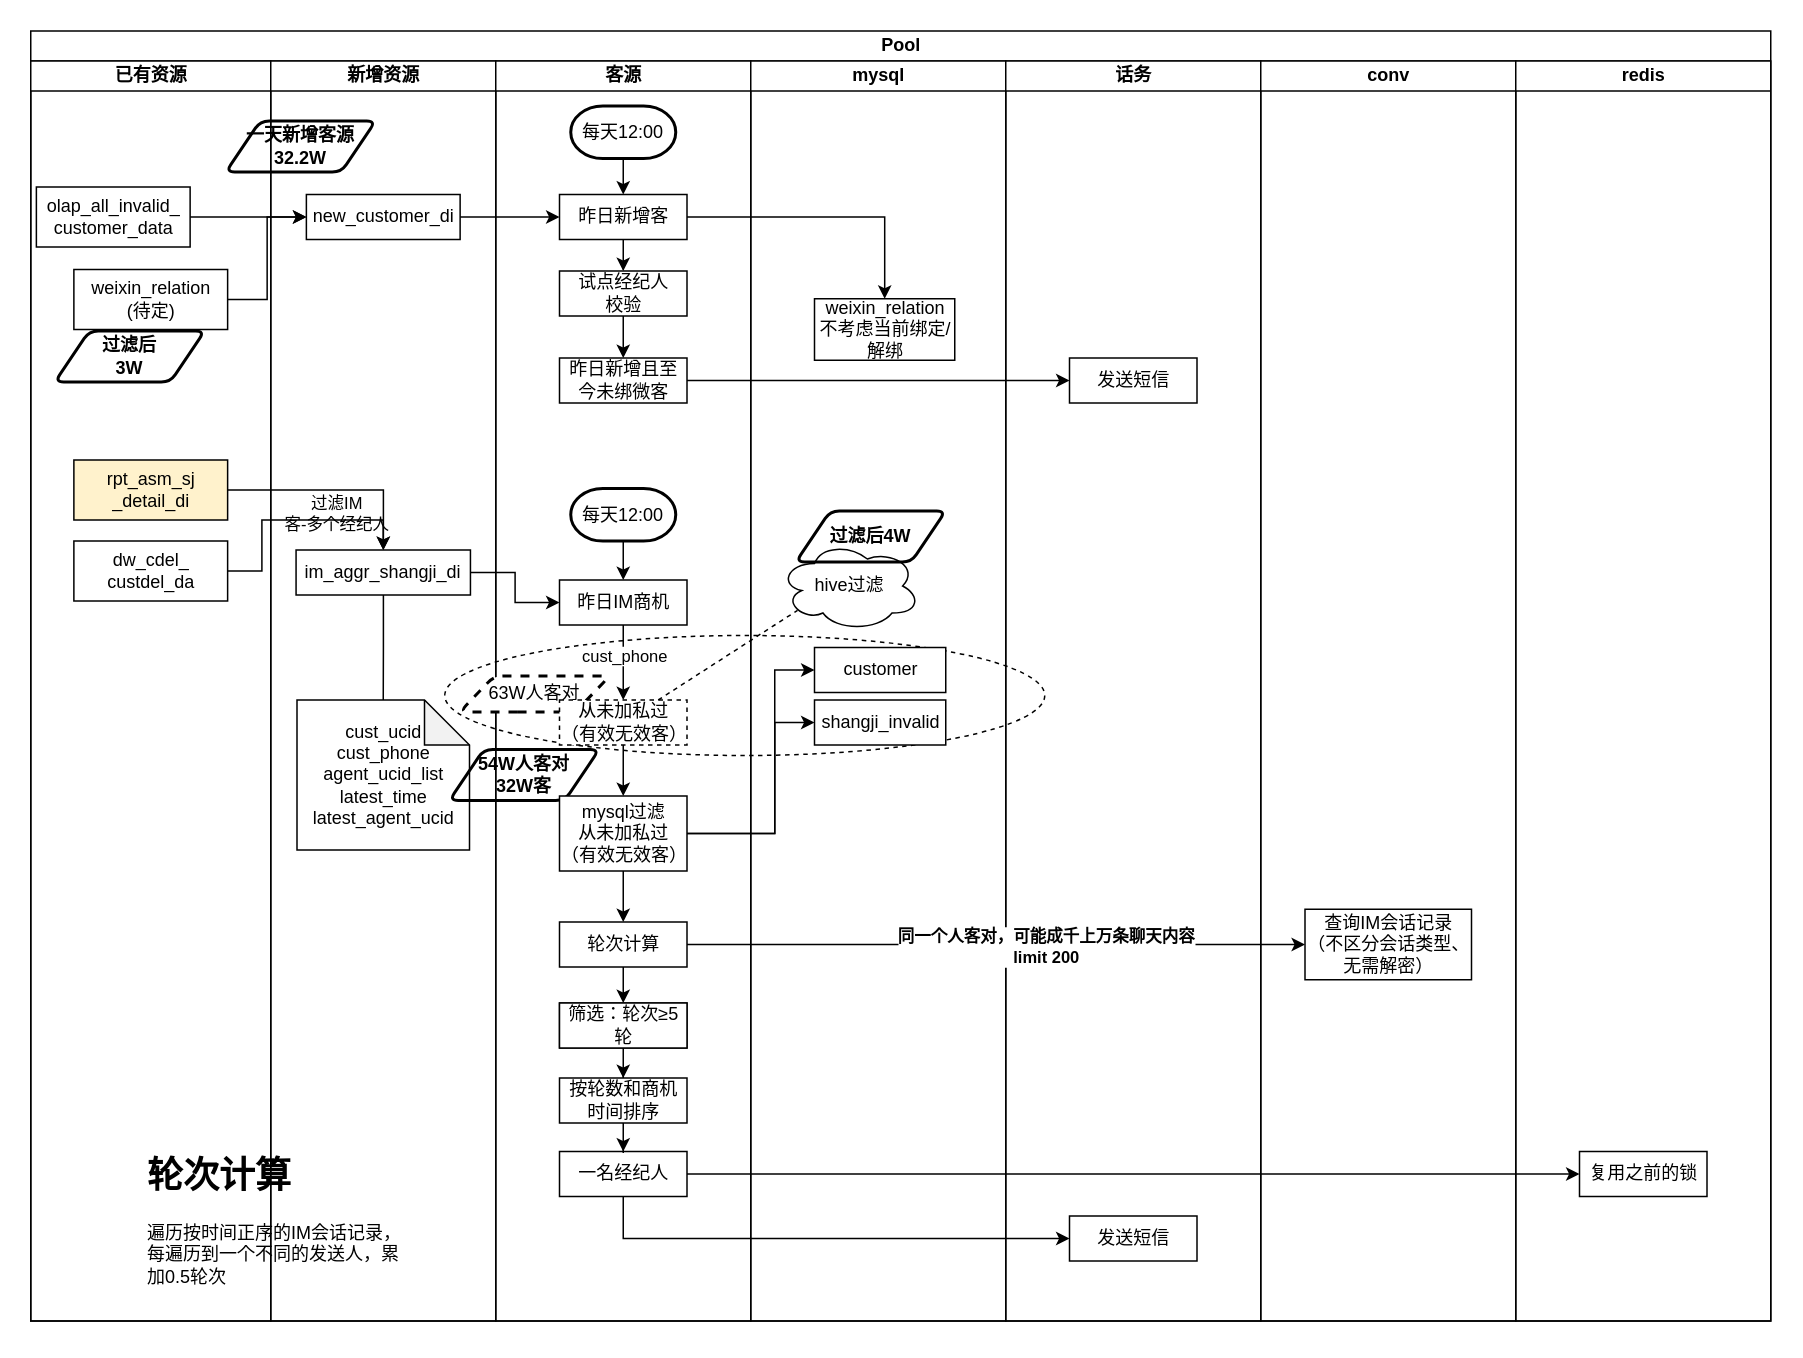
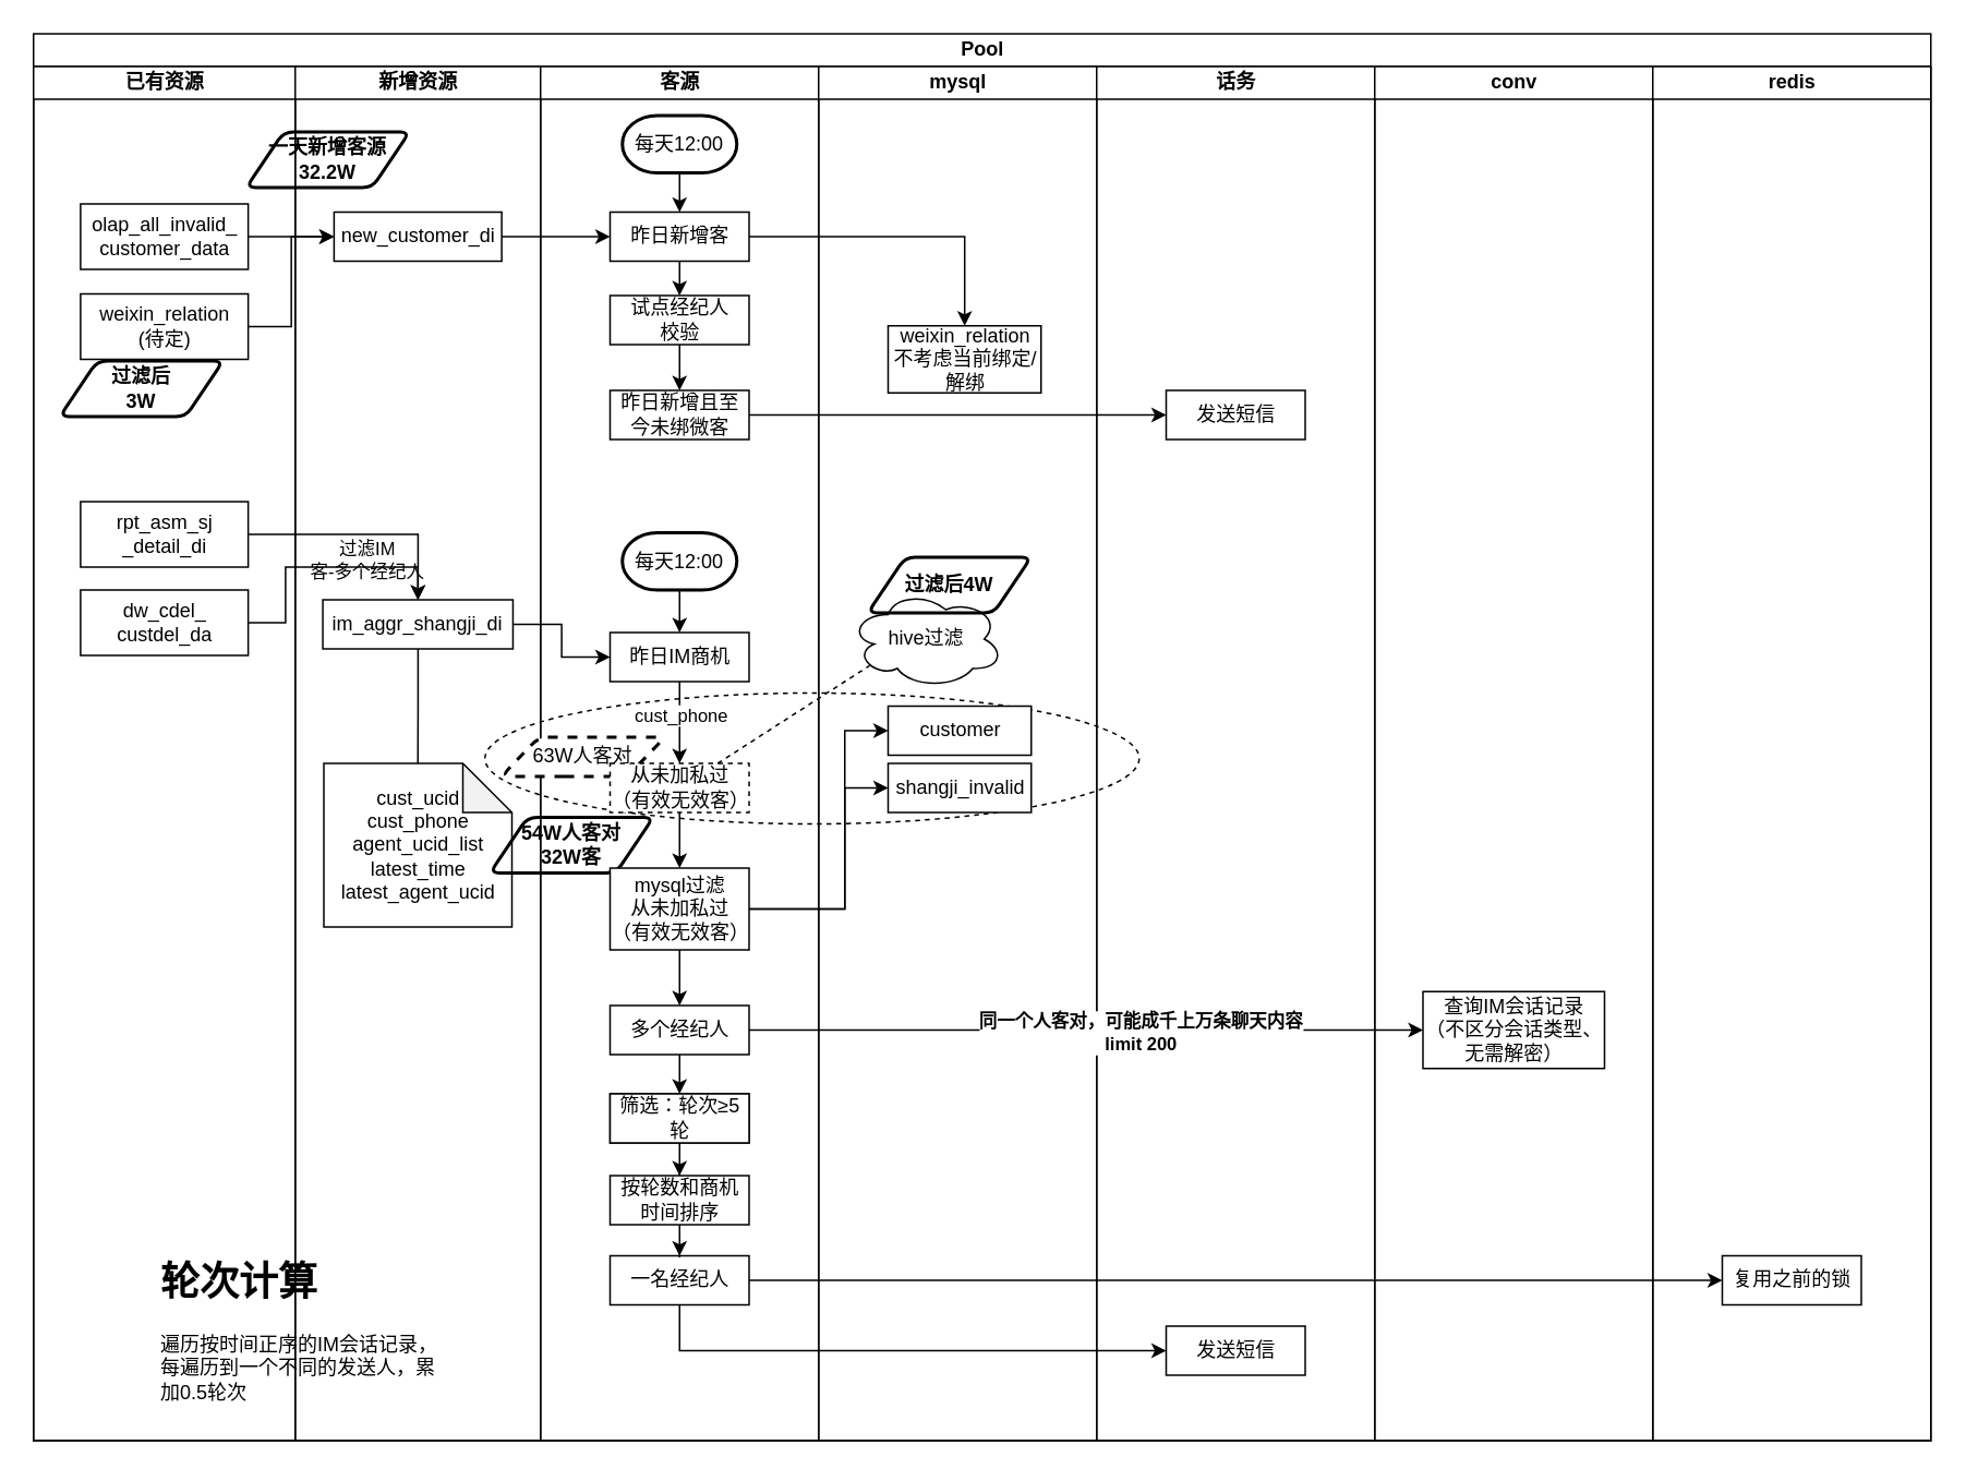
  <mxCell id="0" />
  <mxCell id="1" parent="0" />
  <mxCell id="2" value="&lt;h1 style=&quot;margin-top: 0px;&quot;&gt;轮次计算&lt;/h1&gt;&lt;p&gt;遍历按时间正序的IM会话记录，每遍历到一个不同的发送人，累加0.5轮次&lt;/p&gt;" style="text;html=1;whiteSpace=wrap;overflow=hidden;rounded=0;movable=1;resizable=1;rotatable=1;deletable=1;editable=1;locked=0;connectable=1;" vertex="1" parent="1"><mxGeometry x="96" y="763" width="180" height="120" as="geometry" /></mxCell>
  <mxCell id="3" value="" style="ellipse;whiteSpace=wrap;html=1;fillColor=none;dashed=1;" vertex="1" parent="1"><mxGeometry x="296" y="423" width="400" height="80" as="geometry" /></mxCell>
  <mxCell id="4" value="Pool" style="swimlane;childLayout=stackLayout;resizeParent=1;resizeParentMax=0;startSize=20;html=1;" parent="1" vertex="1"><mxGeometry x="20" y="20" width="1160" height="860" as="geometry" /></mxCell>
  <mxCell id="5" value="已有资源" style="swimlane;startSize=20;html=1;" parent="4" vertex="1"><mxGeometry y="20" width="160" height="840" as="geometry" /></mxCell>
- <mxCell id="6" value="rpt_asm_sj&lt;div&gt;_detail_di&lt;/div&gt;" style="rounded=0;whiteSpace=wrap;html=1;fillColor=#fff2cc;" parent="5" vertex="1"><mxGeometry x="28.75" y="266" width="102.5" height="40" as="geometry" /></mxCell>
+ <mxCell id="6" value="rpt_asm_sj&lt;div&gt;_detail_di&lt;/div&gt;" style="rounded=0;whiteSpace=wrap;html=1;" parent="5" vertex="1"><mxGeometry x="28.75" y="266" width="102.5" height="40" as="geometry" /></mxCell>
  <mxCell id="7" value="dw_cdel_&lt;div&gt;custdel_da&lt;/div&gt;" style="rounded=0;whiteSpace=wrap;html=1;" vertex="1" parent="5"><mxGeometry x="28.75" y="320" width="102.5" height="40" as="geometry" /></mxCell>
  <mxCell id="8" value="过滤后&lt;div&gt;3W&lt;/div&gt;" style="shape=parallelogram;html=1;strokeWidth=2;perimeter=parallelogramPerimeter;whiteSpace=wrap;rounded=1;arcSize=12;size=0.23;fillColor=none;fontStyle=1" vertex="1" parent="5"><mxGeometry x="16" y="180" width="100" height="34" as="geometry" /></mxCell>
  <mxCell id="9" value="新增资源" style="swimlane;startSize=20;html=1;" parent="4" vertex="1"><mxGeometry x="160" y="20" width="150" height="840" as="geometry" /></mxCell>
  <mxCell id="10" style="edgeStyle=orthogonalEdgeStyle;rounded=0;orthogonalLoop=1;jettySize=auto;html=1;endArrow=none;endFill=0;" edge="1" parent="9" source="11" target="12"><mxGeometry relative="1" as="geometry" /></mxCell>
  <mxCell id="11" value="im_aggr_shangji_di" style="rounded=0;whiteSpace=wrap;html=1;" parent="9" vertex="1"><mxGeometry x="16.88" y="326" width="116.25" height="30" as="geometry" /></mxCell>
  <mxCell id="12" value="cust_ucid&lt;div&gt;cust_phone&lt;/div&gt;&lt;div&gt;agent_ucid_list&lt;/div&gt;&lt;div&gt;latest_time&lt;/div&gt;&lt;div&gt;latest_agent_ucid&lt;/div&gt;" style="shape=note;whiteSpace=wrap;html=1;backgroundOutline=1;darkOpacity=0.05;" parent="9" vertex="1"><mxGeometry x="17.5" y="426" width="115" height="100" as="geometry" /></mxCell>
  <mxCell id="13" value="一天新增客源&lt;div&gt;32.2W&lt;/div&gt;" style="shape=parallelogram;html=1;strokeWidth=2;perimeter=parallelogramPerimeter;whiteSpace=wrap;rounded=1;arcSize=12;size=0.23;fillColor=none;fontStyle=1" vertex="1" parent="9"><mxGeometry x="-30" y="40" width="100" height="34" as="geometry" /></mxCell>
  <mxCell id="14" value="客源" style="swimlane;startSize=20;html=1;" parent="4" vertex="1"><mxGeometry x="310" y="20" width="170" height="840" as="geometry" /></mxCell>
  <mxCell id="15" value="63W人客对" style="shape=parallelogram;html=1;strokeWidth=2;perimeter=parallelogramPerimeter;whiteSpace=wrap;rounded=1;arcSize=12;size=0.23;dashed=1;" vertex="1" parent="14"><mxGeometry x="-24" y="410" width="100" height="24" as="geometry" /></mxCell>
  <mxCell id="16" value="每天12:00" style="strokeWidth=2;html=1;shape=mxgraph.flowchart.terminator;whiteSpace=wrap;" parent="14" vertex="1"><mxGeometry x="50" y="30" width="70" height="35" as="geometry" /></mxCell>
  <mxCell id="17" style="edgeStyle=orthogonalEdgeStyle;rounded=0;orthogonalLoop=1;jettySize=auto;html=1;" parent="14" source="18" target="21" edge="1"><mxGeometry relative="1" as="geometry" /></mxCell>
  <mxCell id="18" value="每天12:00" style="strokeWidth=2;html=1;shape=mxgraph.flowchart.terminator;whiteSpace=wrap;" parent="14" vertex="1"><mxGeometry x="50" y="285" width="70" height="35" as="geometry" /></mxCell>
  <mxCell id="19" style="edgeStyle=orthogonalEdgeStyle;rounded=0;orthogonalLoop=1;jettySize=auto;html=1;" parent="14" source="21" target="23" edge="1"><mxGeometry relative="1" as="geometry" /></mxCell>
  <mxCell id="20" value="cust_phone" style="edgeLabel;html=1;align=center;verticalAlign=middle;resizable=0;points=[];" parent="19" vertex="1" connectable="0"><mxGeometry x="-0.36" y="-4" relative="1" as="geometry"><mxPoint x="4" y="4" as="offset" /></mxGeometry></mxCell>
  <mxCell id="21" value="昨日IM商机" style="rounded=0;whiteSpace=wrap;html=1;" parent="14" vertex="1"><mxGeometry x="42.5" y="346" width="85" height="30" as="geometry" /></mxCell>
  <mxCell id="22" style="edgeStyle=orthogonalEdgeStyle;rounded=0;orthogonalLoop=1;jettySize=auto;html=1;" edge="1" parent="14" source="23" target="26"><mxGeometry relative="1" as="geometry" /></mxCell>
  <mxCell id="23" value="从未加私过&lt;div&gt;（有效无效客）&lt;/div&gt;" style="rounded=0;whiteSpace=wrap;html=1;dashed=1;" parent="14" vertex="1"><mxGeometry x="42.5" y="426" width="85" height="30" as="geometry" /></mxCell>
  <mxCell id="24" value="一名经纪人" style="rounded=0;whiteSpace=wrap;html=1;" parent="14" vertex="1"><mxGeometry x="42.5" y="727" width="85" height="30" as="geometry" /></mxCell>
  <mxCell id="25" value="&lt;div&gt;54W人客对&lt;/div&gt;32W客" style="shape=parallelogram;html=1;strokeWidth=2;perimeter=parallelogramPerimeter;whiteSpace=wrap;rounded=1;arcSize=12;size=0.23;fillColor=none;fontStyle=1" vertex="1" parent="14"><mxGeometry x="-31" y="459" width="100" height="34" as="geometry" /></mxCell>
  <mxCell id="26" value="mysql过滤&lt;div&gt;从未加私过&lt;div&gt;（有效无效客）&lt;/div&gt;&lt;/div&gt;" style="rounded=0;whiteSpace=wrap;html=1;" vertex="1" parent="14"><mxGeometry x="42.5" y="490" width="85" height="50" as="geometry" /></mxCell>
  <mxCell id="27" value="试点经纪人&lt;div&gt;校验&lt;/div&gt;" style="rounded=0;whiteSpace=wrap;html=1;" vertex="1" parent="14"><mxGeometry x="42.5" y="140" width="85" height="30" as="geometry" /></mxCell>
  <mxCell id="28" style="edgeStyle=orthogonalEdgeStyle;rounded=0;orthogonalLoop=1;jettySize=auto;html=1;entryX=0;entryY=0.5;entryDx=0;entryDy=0;" parent="4" source="24" target="41" edge="1"><mxGeometry relative="1" as="geometry" /></mxCell>
  <mxCell id="29" value="mysql" style="swimlane;startSize=20;html=1;" parent="4" vertex="1"><mxGeometry x="480" y="20" width="170" height="840" as="geometry" /></mxCell>
  <mxCell id="30" value="customer" style="rounded=0;whiteSpace=wrap;html=1;" parent="29" vertex="1"><mxGeometry x="42.5" y="391" width="87.5" height="30" as="geometry" /></mxCell>
  <mxCell id="31" value="shangji_invalid" style="rounded=0;whiteSpace=wrap;html=1;" parent="29" vertex="1"><mxGeometry x="42.5" y="426" width="87.5" height="30" as="geometry" /></mxCell>
  <mxCell id="32" value="hive过滤" style="ellipse;shape=cloud;whiteSpace=wrap;html=1;" vertex="1" parent="29"><mxGeometry x="19" y="320" width="94" height="60" as="geometry" /></mxCell>
  <mxCell id="33" value="weixin_relation&lt;div&gt;不考虑当前绑定/解绑&lt;/div&gt;" style="rounded=0;whiteSpace=wrap;html=1;" parent="29" vertex="1"><mxGeometry x="42.5" y="158.5" width="93.5" height="41" as="geometry" /></mxCell>
  <mxCell id="34" value="过滤后4W" style="shape=parallelogram;html=1;strokeWidth=2;perimeter=parallelogramPerimeter;whiteSpace=wrap;rounded=1;arcSize=12;size=0.23;fillColor=none;fontStyle=1" vertex="1" parent="29"><mxGeometry x="30" y="300" width="100" height="34" as="geometry" /></mxCell>
  <mxCell id="35" value="话务" style="swimlane;startSize=20;html=1;" parent="4" vertex="1"><mxGeometry x="650" y="20" width="170" height="840" as="geometry" /></mxCell>
  <mxCell id="36" value="发送短信" style="rounded=0;whiteSpace=wrap;html=1;" parent="35" vertex="1"><mxGeometry x="42.5" y="198" width="85" height="30" as="geometry" /></mxCell>
  <mxCell id="37" value="发送短信" style="rounded=0;whiteSpace=wrap;html=1;" parent="35" vertex="1"><mxGeometry x="42.5" y="770" width="85" height="30" as="geometry" /></mxCell>
  <mxCell id="38" value="conv" style="swimlane;startSize=20;html=1;" parent="4" vertex="1"><mxGeometry x="820" y="20" width="170" height="840" as="geometry" /></mxCell>
  <mxCell id="39" value="查询IM会话记录（不区分会话类型、无需解密）" style="rounded=0;whiteSpace=wrap;html=1;" parent="38" vertex="1"><mxGeometry x="29.5" y="565.5" width="111" height="47" as="geometry" /></mxCell>
  <mxCell id="40" value="redis" style="swimlane;startSize=20;html=1;" vertex="1" parent="4"><mxGeometry x="990" y="20" width="170" height="840" as="geometry" /></mxCell>
  <mxCell id="41" value="复用之前的锁" style="rounded=0;whiteSpace=wrap;html=1;" vertex="1" parent="40"><mxGeometry x="42.5" y="727" width="85" height="30" as="geometry" /></mxCell>
  <mxCell id="42" style="edgeStyle=orthogonalEdgeStyle;rounded=0;orthogonalLoop=1;jettySize=auto;html=1;entryX=0;entryY=0.5;entryDx=0;entryDy=0;" parent="4" source="11" target="21" edge="1"><mxGeometry relative="1" as="geometry"><mxPoint x="352.5" y="382" as="targetPoint" /></mxGeometry></mxCell>
  <mxCell id="43" style="edgeStyle=orthogonalEdgeStyle;rounded=0;orthogonalLoop=1;jettySize=auto;html=1;exitX=1;exitY=0.5;exitDx=0;exitDy=0;" parent="4" source="6" target="11" edge="1"><mxGeometry relative="1" as="geometry"><mxPoint x="235.1" y="321" as="sourcePoint" /></mxGeometry></mxCell>
  <mxCell id="44" value="过滤IM&lt;div&gt;客-多个经纪人&lt;/div&gt;" style="edgeLabel;html=1;align=center;verticalAlign=middle;resizable=0;points=[];labelBackgroundColor=none;" parent="43" vertex="1" connectable="0"><mxGeometry x="-0.739" relative="1" as="geometry"><mxPoint x="53" y="15" as="offset" /></mxGeometry></mxCell>
  <mxCell id="45" style="edgeStyle=orthogonalEdgeStyle;rounded=0;orthogonalLoop=1;jettySize=auto;html=1;entryX=0.5;entryY=0;entryDx=0;entryDy=0;" edge="1" parent="4" source="7" target="11"><mxGeometry relative="1" as="geometry" /></mxCell>
  <mxCell id="46" style="edgeStyle=orthogonalEdgeStyle;rounded=0;orthogonalLoop=1;jettySize=auto;html=1;entryX=0;entryY=0.5;entryDx=0;entryDy=0;" edge="1" parent="4" source="26" target="30"><mxGeometry relative="1" as="geometry"><Array as="points"><mxPoint x="496" y="535" /><mxPoint x="496" y="426" /></Array></mxGeometry></mxCell>
  <mxCell id="47" style="edgeStyle=orthogonalEdgeStyle;rounded=0;orthogonalLoop=1;jettySize=auto;html=1;entryX=0;entryY=0.5;entryDx=0;entryDy=0;" edge="1" parent="4" source="26" target="31"><mxGeometry relative="1" as="geometry"><Array as="points"><mxPoint x="496" y="535" /><mxPoint x="496" y="461" /></Array></mxGeometry></mxCell>
  <mxCell id="48" style="rounded=0;orthogonalLoop=1;jettySize=auto;html=1;entryX=0.13;entryY=0.77;entryDx=0;entryDy=0;entryPerimeter=0;dashed=1;endArrow=none;endFill=0;" edge="1" parent="4" source="23" target="32"><mxGeometry relative="1" as="geometry" /></mxCell>
  <mxCell id="49" style="edgeStyle=orthogonalEdgeStyle;rounded=0;orthogonalLoop=1;jettySize=auto;html=1;entryX=0;entryY=0.5;entryDx=0;entryDy=0;exitX=0.5;exitY=1;exitDx=0;exitDy=0;" edge="1" parent="4" source="24" target="37"><mxGeometry relative="1" as="geometry" /></mxCell>
- <mxCell id="50" value="olap_all_invalid_&lt;div&gt;customer_data&lt;/div&gt;" style="rounded=0;whiteSpace=wrap;html=1;" parent="1" vertex="1"><mxGeometry x="23.75" y="124" width="102.5" height="40" as="geometry" /></mxCell>
+ <mxCell id="50" value="olap_all_invalid_&lt;div&gt;customer_data&lt;/div&gt;" style="rounded=0;whiteSpace=wrap;html=1;" parent="1" vertex="1"><mxGeometry x="48.75" y="124" width="102.5" height="40" as="geometry" /></mxCell>
  <mxCell id="51" value="weixin_relation&lt;div&gt;(待定)&lt;/div&gt;" style="rounded=0;whiteSpace=wrap;html=1;" parent="1" vertex="1"><mxGeometry x="48.75" y="179" width="102.5" height="40" as="geometry" /></mxCell>
  <mxCell id="52" value="new_customer_di" style="rounded=0;whiteSpace=wrap;html=1;" parent="1" vertex="1"><mxGeometry x="203.75" y="129" width="102.5" height="30" as="geometry" /></mxCell>
  <mxCell id="53" style="edgeStyle=orthogonalEdgeStyle;rounded=0;orthogonalLoop=1;jettySize=auto;html=1;" edge="1" parent="1" source="54" target="27"><mxGeometry relative="1" as="geometry" /></mxCell>
  <mxCell id="54" value="昨日新增客" style="rounded=0;whiteSpace=wrap;html=1;" parent="1" vertex="1"><mxGeometry x="372.5" y="129" width="85" height="30" as="geometry" /></mxCell>
  <mxCell id="55" style="edgeStyle=orthogonalEdgeStyle;rounded=0;orthogonalLoop=1;jettySize=auto;html=1;" parent="1" source="56" target="36" edge="1"><mxGeometry relative="1" as="geometry" /></mxCell>
  <mxCell id="56" value="昨日新增且至今未绑微客" style="rounded=0;whiteSpace=wrap;html=1;" parent="1" vertex="1"><mxGeometry x="372.5" y="238" width="85" height="30" as="geometry" /></mxCell>
  <mxCell id="57" style="edgeStyle=orthogonalEdgeStyle;rounded=0;orthogonalLoop=1;jettySize=auto;html=1;" parent="1" source="54" target="33" edge="1"><mxGeometry relative="1" as="geometry" /></mxCell>
  <mxCell id="58" style="edgeStyle=orthogonalEdgeStyle;rounded=0;orthogonalLoop=1;jettySize=auto;html=1;" parent="1" source="50" target="52" edge="1"><mxGeometry relative="1" as="geometry" /></mxCell>
  <mxCell id="59" style="edgeStyle=orthogonalEdgeStyle;rounded=0;orthogonalLoop=1;jettySize=auto;html=1;" parent="1" source="52" target="54" edge="1"><mxGeometry relative="1" as="geometry" /></mxCell>
  <mxCell id="60" style="edgeStyle=orthogonalEdgeStyle;rounded=0;orthogonalLoop=1;jettySize=auto;html=1;entryX=0;entryY=0.5;entryDx=0;entryDy=0;" parent="1" source="51" target="52" edge="1"><mxGeometry relative="1" as="geometry" /></mxCell>
  <mxCell id="61" style="edgeStyle=orthogonalEdgeStyle;rounded=0;orthogonalLoop=1;jettySize=auto;html=1;" parent="1" source="16" target="54" edge="1"><mxGeometry relative="1" as="geometry" /></mxCell>
  <mxCell id="62" value="轮次≥5轮" style="rounded=0;whiteSpace=wrap;html=1;" parent="1" vertex="1"><mxGeometry x="372.5" y="668" width="85" height="30" as="geometry" /></mxCell>
  <mxCell id="63" style="edgeStyle=orthogonalEdgeStyle;rounded=0;orthogonalLoop=1;jettySize=auto;html=1;" parent="1" source="64" target="24" edge="1"><mxGeometry relative="1" as="geometry" /></mxCell>
  <mxCell id="64" value="按轮数和商机时间排序" style="rounded=0;whiteSpace=wrap;html=1;" parent="1" vertex="1"><mxGeometry x="372.5" y="718" width="85" height="30" as="geometry" /></mxCell>
  <mxCell id="65" style="edgeStyle=orthogonalEdgeStyle;rounded=0;orthogonalLoop=1;jettySize=auto;html=1;" parent="1" source="66" target="64" edge="1"><mxGeometry relative="1" as="geometry" /></mxCell>
  <mxCell id="66" value="筛选：轮次≥5轮" style="rounded=0;whiteSpace=wrap;html=1;" parent="1" vertex="1"><mxGeometry x="372.5" y="668" width="85" height="30" as="geometry" /></mxCell>
  <mxCell id="67" style="edgeStyle=orthogonalEdgeStyle;rounded=0;orthogonalLoop=1;jettySize=auto;html=1;" parent="1" source="70" target="39" edge="1"><mxGeometry relative="1" as="geometry" /></mxCell>
  <mxCell id="68" value="同一个人客对，可能成千上万条聊天内容&lt;div&gt;limit 200&lt;/div&gt;" style="edgeLabel;html=1;align=center;verticalAlign=middle;resizable=0;points=[];fontStyle=1" vertex="1" connectable="0" parent="67"><mxGeometry x="0.153" y="-1" relative="1" as="geometry"><mxPoint x="1" as="offset" /></mxGeometry></mxCell>
  <mxCell id="69" style="edgeStyle=orthogonalEdgeStyle;rounded=0;orthogonalLoop=1;jettySize=auto;html=1;" parent="1" source="70" target="66" edge="1"><mxGeometry relative="1" as="geometry" /></mxCell>
- <mxCell id="70" value="轮次计算" style="rounded=0;whiteSpace=wrap;html=1;" parent="1" vertex="1"><mxGeometry x="372.5" y="614" width="85" height="30" as="geometry" /></mxCell>
+ <mxCell id="70" value="多个经纪人" style="rounded=0;whiteSpace=wrap;html=1;" parent="1" vertex="1"><mxGeometry x="372.5" y="614" width="85" height="30" as="geometry" /></mxCell>
  <mxCell id="71" style="edgeStyle=orthogonalEdgeStyle;rounded=0;orthogonalLoop=1;jettySize=auto;html=1;" edge="1" parent="1" source="26" target="70"><mxGeometry relative="1" as="geometry" /></mxCell>
  <mxCell id="72" style="edgeStyle=orthogonalEdgeStyle;rounded=0;orthogonalLoop=1;jettySize=auto;html=1;" edge="1" parent="1" source="27" target="56"><mxGeometry relative="1" as="geometry" /></mxCell>
